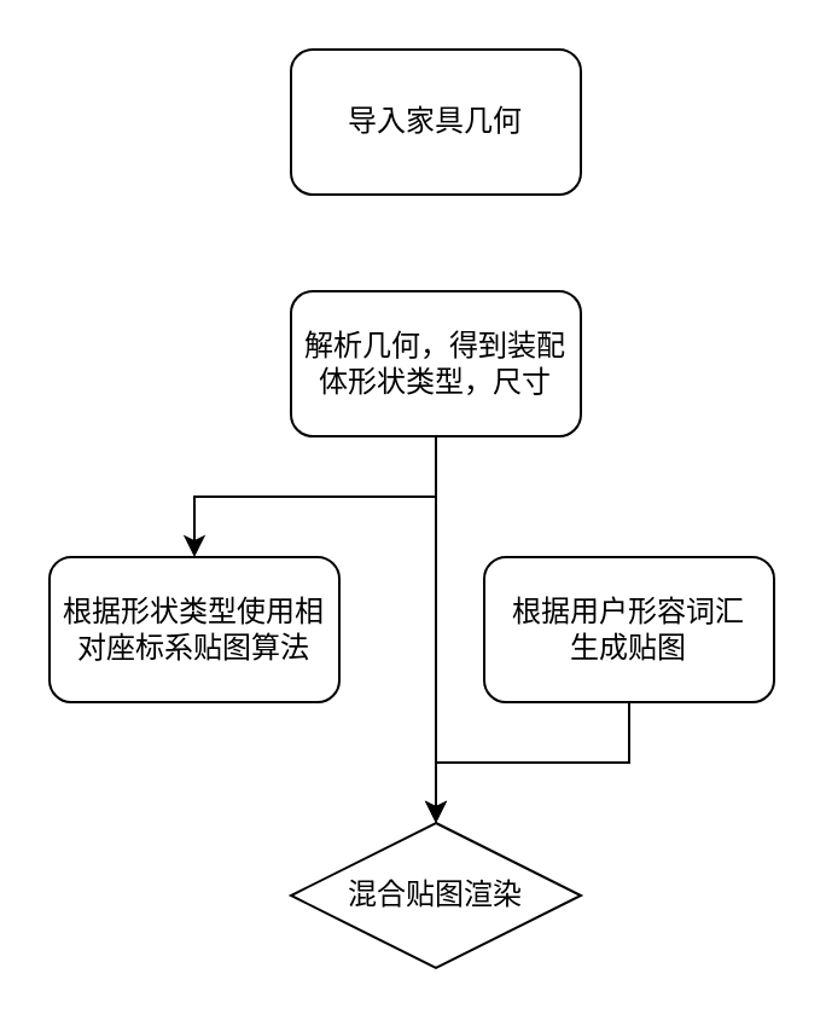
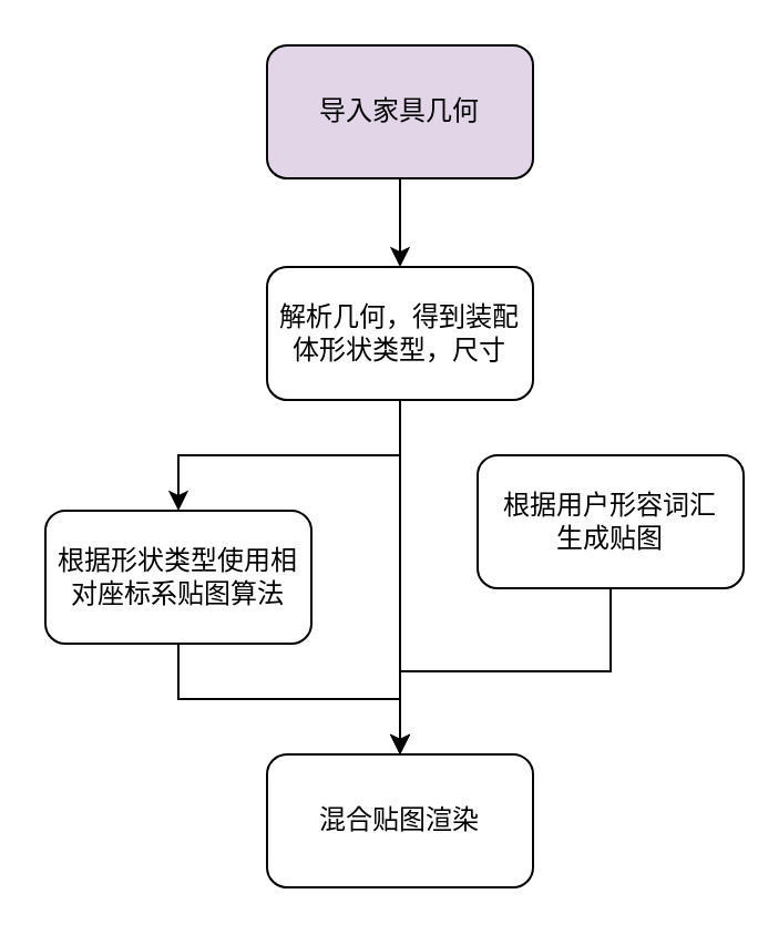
  <mxCell id="0" />
  <mxCell id="1" parent="0" />
- <mxCell id="3" value="导入家具几何" style="rounded=1;whiteSpace=wrap;html=1;" vertex="1" parent="1"><mxGeometry x="120" y="20" width="120" height="60" as="geometry" /></mxCell>
+ <mxCell id="2" style="edgeStyle=orthogonalEdgeStyle;rounded=0;orthogonalLoop=1;jettySize=auto;html=1;exitX=0.5;exitY=1;exitDx=0;exitDy=0;entryX=0.5;entryY=0;entryDx=0;entryDy=0;" edge="1" parent="1" source="3" target="5"><mxGeometry relative="1" as="geometry" /></mxCell>
+ <mxCell id="3" value="导入家具几何" style="rounded=1;whiteSpace=wrap;html=1;fillColor=#e1d5e7;" vertex="1" parent="1"><mxGeometry x="120" y="20" width="120" height="60" as="geometry" /></mxCell>
  <mxCell id="4" style="edgeStyle=orthogonalEdgeStyle;rounded=0;orthogonalLoop=1;jettySize=auto;html=1;exitX=0.5;exitY=1;exitDx=0;exitDy=0;entryX=0.5;entryY=0;entryDx=0;entryDy=0;" edge="1" parent="1" source="5" target="9"><mxGeometry relative="1" as="geometry" /></mxCell>
  <mxCell id="5" value="解析几何，得到装配体形状类型，尺寸" style="rounded=1;whiteSpace=wrap;html=1;" vertex="1" parent="1"><mxGeometry x="120" y="120" width="120" height="60" as="geometry" /></mxCell>
  <mxCell id="6" style="edgeStyle=orthogonalEdgeStyle;rounded=0;orthogonalLoop=1;jettySize=auto;html=1;entryX=0.5;entryY=0;entryDx=0;entryDy=0;" edge="1" parent="1" source="7" target="11"><mxGeometry relative="1" as="geometry" /></mxCell>
- <mxCell id="7" value="根据用户形容词汇&lt;div&gt;生成贴图&lt;/div&gt;" style="rounded=1;whiteSpace=wrap;html=1;" vertex="1" parent="1"><mxGeometry x="200" y="230" width="120" height="60" as="geometry" /></mxCell>
+ <mxCell id="7" value="根据用户形容词汇&lt;div&gt;生成贴图&lt;/div&gt;" style="rounded=1;whiteSpace=wrap;html=1;" vertex="1" parent="1"><mxGeometry x="215" y="205" width="120" height="60" as="geometry" /></mxCell>
+ <mxCell id="8" style="edgeStyle=orthogonalEdgeStyle;rounded=0;orthogonalLoop=1;jettySize=auto;html=1;exitX=0.5;exitY=1;exitDx=0;exitDy=0;" edge="1" parent="1" source="9" target="11"><mxGeometry relative="1" as="geometry" /></mxCell>
  <mxCell id="9" value="根据形状类型使用相对座标系贴图算法" style="rounded=1;whiteSpace=wrap;html=1;" vertex="1" parent="1"><mxGeometry x="20" y="230" width="120" height="60" as="geometry" /></mxCell>
  <mxCell id="10" style="edgeStyle=orthogonalEdgeStyle;rounded=0;orthogonalLoop=1;jettySize=auto;html=1;exitX=0.5;exitY=1;exitDx=0;exitDy=0;" edge="1" parent="1" source="5" target="11"><mxGeometry relative="1" as="geometry" /></mxCell>
- <mxCell id="11" value="混合贴图渲染" style="rhombus;whiteSpace=wrap;html=1;" vertex="1" parent="1"><mxGeometry x="120" y="340" width="120" height="60" as="geometry" /></mxCell>
+ <mxCell id="11" value="混合贴图渲染" style="rounded=1;whiteSpace=wrap;html=1;" vertex="1" parent="1"><mxGeometry x="120" y="340" width="120" height="60" as="geometry" /></mxCell>
